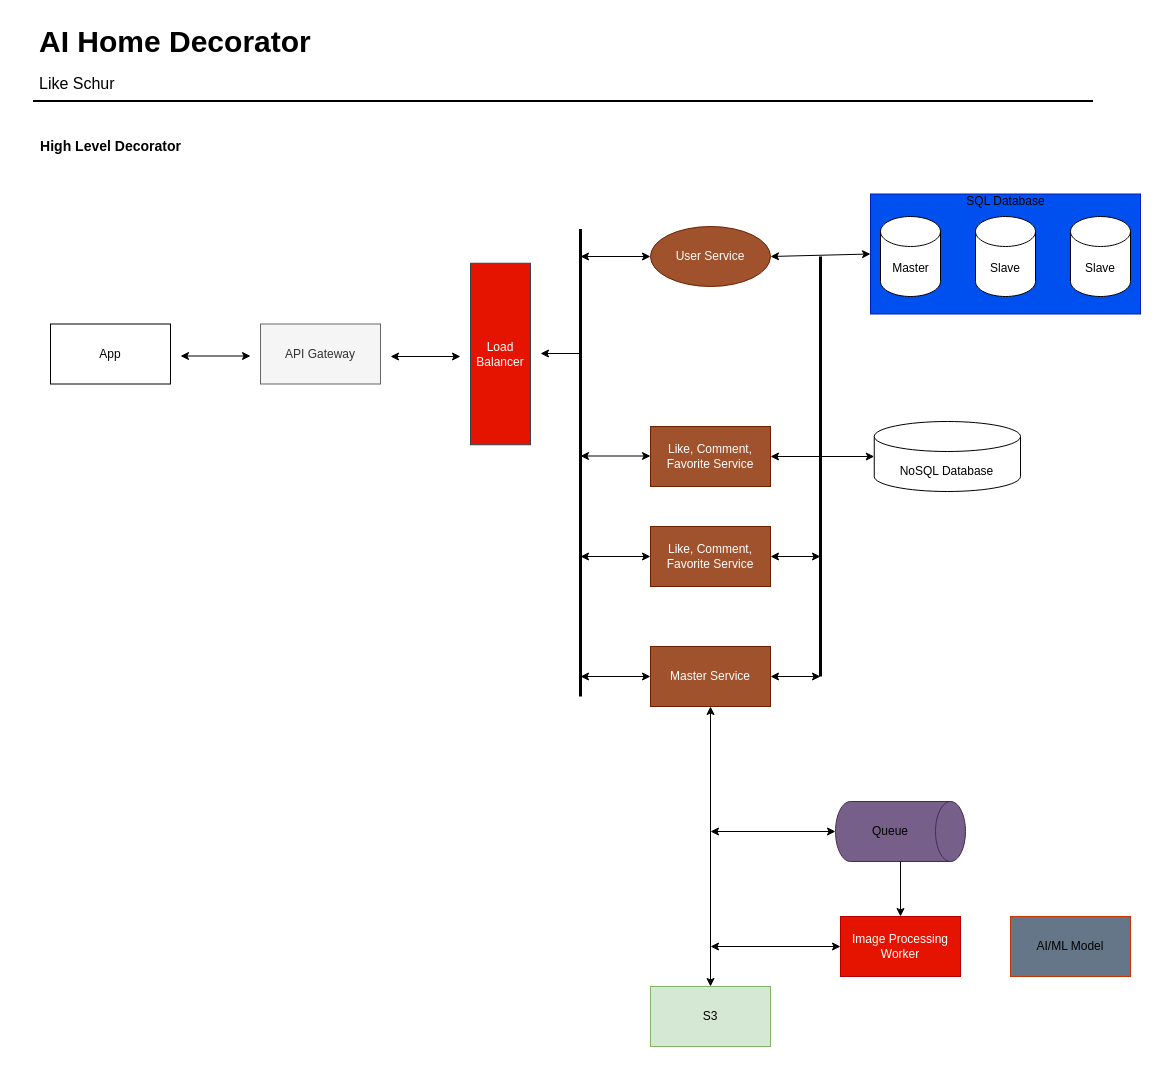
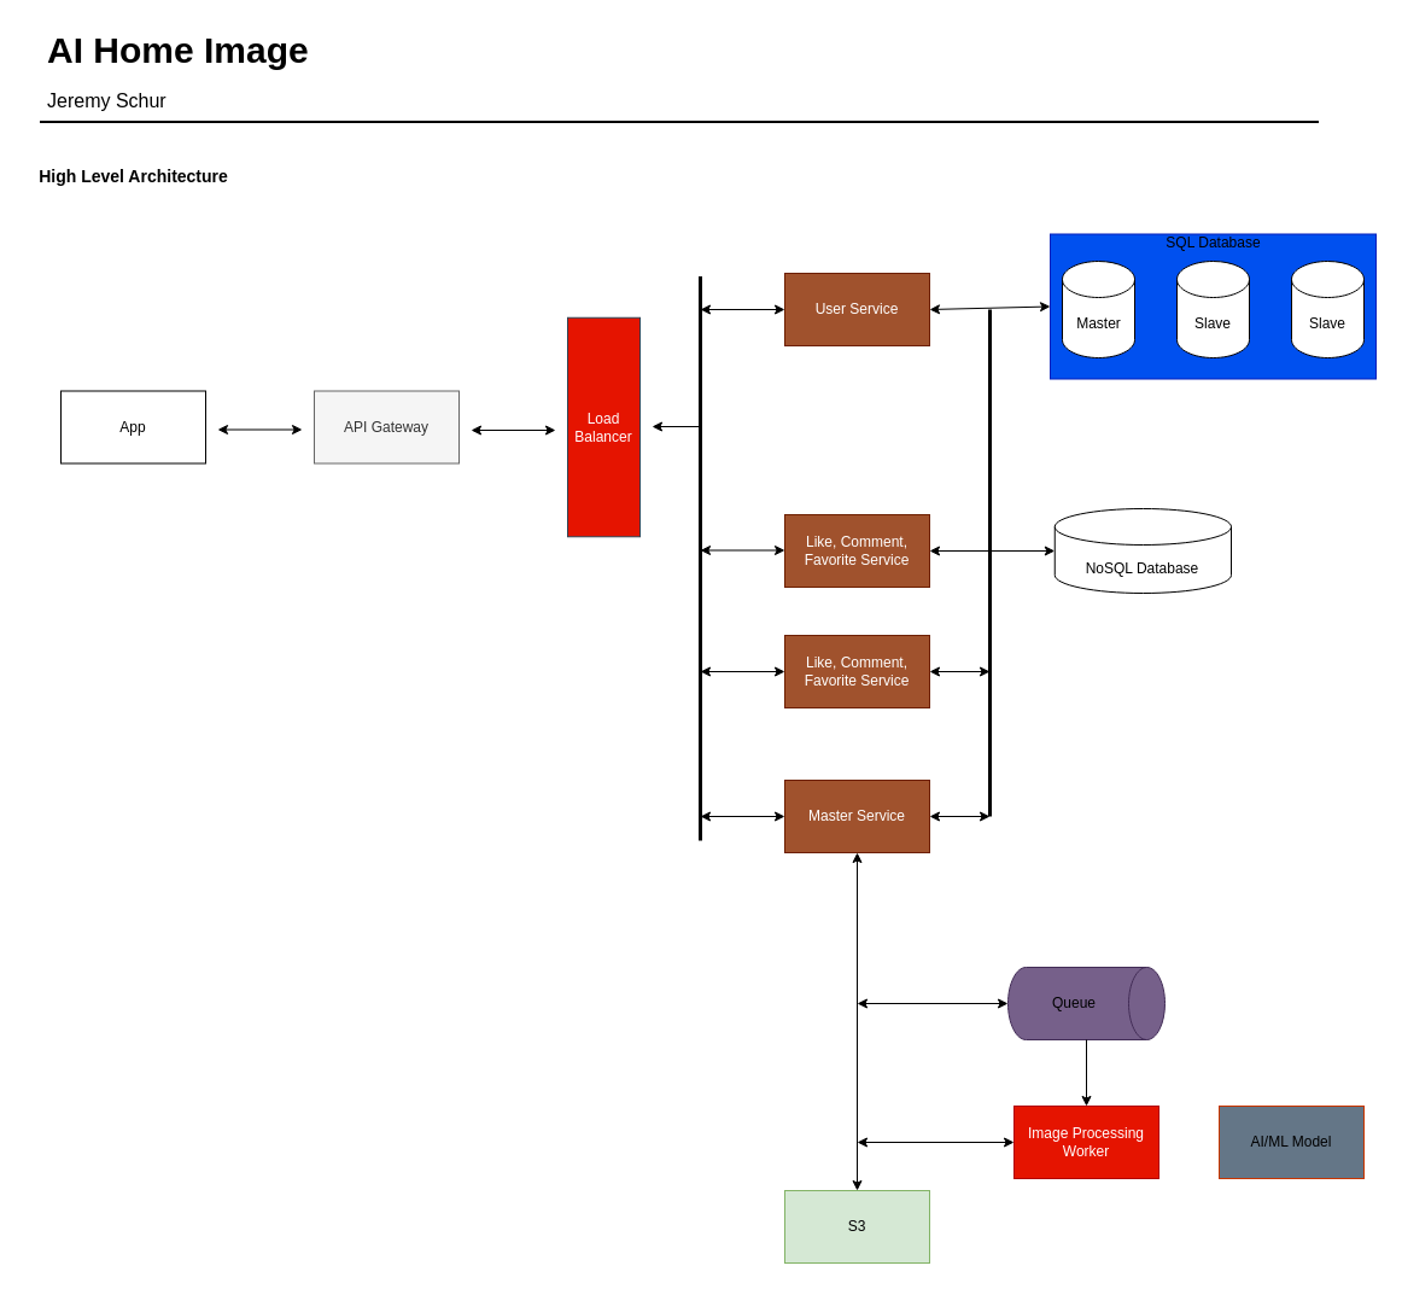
  <mxCell id="0" />
  <mxCell id="1" parent="0" />
- <mxCell id="2" value="AI Home Decorator" style="text;html=1;resizable=0;points=[];autosize=1;align=left;verticalAlign=top;spacingTop=-4;fontSize=30;fontStyle=1" parent="1" vertex="1"><mxGeometry x="36.5" y="20.5" width="280" height="40" as="geometry" /></mxCell>
- <mxCell id="3" value="Like Schur" style="text;html=1;resizable=0;points=[];autosize=1;align=left;verticalAlign=top;spacingTop=-4;fontSize=16;" parent="1" vertex="1"><mxGeometry x="36.5" y="70.5" width="120" height="30" as="geometry" /></mxCell>
+ <mxCell id="2" value="AI Home Image" style="text;html=1;resizable=0;points=[];autosize=1;align=left;verticalAlign=top;spacingTop=-4;fontSize=30;fontStyle=1" parent="1" vertex="1"><mxGeometry x="36.5" y="20.5" width="280" height="40" as="geometry" /></mxCell>
+ <mxCell id="3" value="Jeremy Schur" style="text;html=1;resizable=0;points=[];autosize=1;align=left;verticalAlign=top;spacingTop=-4;fontSize=16;" parent="1" vertex="1"><mxGeometry x="36.5" y="70.5" width="120" height="30" as="geometry" /></mxCell>
  <mxCell id="4" value="" style="line;strokeWidth=2;html=1;fontSize=14;" parent="1" vertex="1"><mxGeometry x="32.5" y="95.5" width="1060" height="10" as="geometry" /></mxCell>
  <mxCell id="5" value="App" style="rounded=0;whiteSpace=wrap;html=1;" vertex="1" parent="1"><mxGeometry x="50" y="323.5" width="120" height="60" as="geometry" /></mxCell>
  <mxCell id="6" value="" style="endArrow=classic;startArrow=classic;html=1;rounded=0;" edge="1" parent="1"><mxGeometry width="50" height="50" relative="1" as="geometry"><mxPoint x="180" y="355.5" as="sourcePoint" /><mxPoint x="250" y="355.5" as="targetPoint" /></mxGeometry></mxCell>
- <mxCell id="7" value="&lt;b&gt;&lt;font style=&quot;font-size: 14px;&quot;&gt;High Level Decorator&lt;/font&gt;&lt;/b&gt;" style="text;html=1;align=center;verticalAlign=middle;resizable=0;points=[];autosize=1;strokeColor=none;fillColor=none;" vertex="1" parent="1"><mxGeometry x="20" y="130.5" width="180" height="30" as="geometry" /></mxCell>
+ <mxCell id="7" value="&lt;b&gt;&lt;font style=&quot;font-size: 14px;&quot;&gt;High Level Architecture&lt;/font&gt;&lt;/b&gt;" style="text;html=1;align=center;verticalAlign=middle;resizable=0;points=[];autosize=1;strokeColor=none;fillColor=none;" vertex="1" parent="1"><mxGeometry x="20" y="130.5" width="180" height="30" as="geometry" /></mxCell>
  <mxCell id="8" value="API Gateway" style="rounded=0;whiteSpace=wrap;html=1;fillColor=#f5f5f5;fontColor=#333333;strokeColor=#666666;" vertex="1" parent="1"><mxGeometry x="260" y="323.5" width="120" height="60" as="geometry" /></mxCell>
  <mxCell id="9" value="" style="endArrow=classic;startArrow=classic;html=1;rounded=0;" edge="1" parent="1"><mxGeometry width="50" height="50" relative="1" as="geometry"><mxPoint x="390" y="356" as="sourcePoint" /><mxPoint x="460" y="356" as="targetPoint" /></mxGeometry></mxCell>
  <mxCell id="10" value="Load Balancer" style="rounded=0;whiteSpace=wrap;html=1;fillColor=#e51400;fontColor=#ffffff;strokeColor=#314354;" vertex="1" parent="1"><mxGeometry x="470" y="262.75" width="60" height="181.5" as="geometry" /></mxCell>
  <mxCell id="11" value="" style="endArrow=classic;html=1;rounded=0;" edge="1" parent="1"><mxGeometry width="50" height="50" relative="1" as="geometry"><mxPoint x="580" y="353" as="sourcePoint" /><mxPoint x="540" y="353" as="targetPoint" /></mxGeometry></mxCell>
  <mxCell id="12" value="" style="endArrow=none;html=1;rounded=0;curved=0;strokeWidth=3;" edge="1" parent="1"><mxGeometry width="50" height="50" relative="1" as="geometry"><mxPoint x="580" y="696" as="sourcePoint" /><mxPoint x="580" y="228.5" as="targetPoint" /></mxGeometry></mxCell>
- <mxCell id="13" value="User Service" style="ellipse;whiteSpace=wrap;html=1;fillColor=#a0522d;fontColor=#ffffff;strokeColor=#6D1F00;" vertex="1" parent="1"><mxGeometry x="650" y="226" width="120" height="60" as="geometry" /></mxCell>
+ <mxCell id="13" value="User Service" style="rounded=0;whiteSpace=wrap;html=1;fillColor=#a0522d;fontColor=#ffffff;strokeColor=#6D1F00;" vertex="1" parent="1"><mxGeometry x="650" y="226" width="120" height="60" as="geometry" /></mxCell>
  <mxCell id="14" value="" style="rounded=0;whiteSpace=wrap;html=1;fillColor=#0050ef;strokeColor=#001DBC;fontColor=#ffffff;" vertex="1" parent="1"><mxGeometry x="870" y="193.5" width="270" height="120" as="geometry" /></mxCell>
  <mxCell id="15" value="" style="shape=cylinder3;whiteSpace=wrap;html=1;boundedLbl=1;backgroundOutline=1;size=15;fillColor=light-dark(#FFFFFF,#FFFFFF);strokeColor=light-dark(#000000,#000000);" vertex="1" parent="1"><mxGeometry x="880" y="216" width="60" height="80" as="geometry" /></mxCell>
  <mxCell id="16" value="&lt;font style=&quot;color: light-dark(rgb(0, 0, 0), rgb(0, 0, 0));&quot;&gt;SQL Database&lt;/font&gt;" style="text;html=1;align=center;verticalAlign=middle;whiteSpace=wrap;rounded=0;" vertex="1" parent="1"><mxGeometry x="962.5" y="186" width="85" height="30" as="geometry" /></mxCell>
  <mxCell id="17" value="" style="shape=cylinder3;whiteSpace=wrap;html=1;boundedLbl=1;backgroundOutline=1;size=15;fillColor=light-dark(#FFFFFF,#FFFFFF);strokeColor=light-dark(#000000,#000000);" vertex="1" parent="1"><mxGeometry x="975" y="216" width="60" height="80" as="geometry" /></mxCell>
  <mxCell id="18" value="" style="shape=cylinder3;whiteSpace=wrap;html=1;boundedLbl=1;backgroundOutline=1;size=15;fillColor=light-dark(#FFFFFF,#FFFFFF);strokeColor=light-dark(#000000,#000000);" vertex="1" parent="1"><mxGeometry x="1070" y="216" width="60" height="80" as="geometry" /></mxCell>
  <mxCell id="19" value="&lt;font style=&quot;color: light-dark(rgb(0, 0, 0), rgb(0, 0, 0));&quot;&gt;Slave&lt;/font&gt;" style="text;html=1;align=center;verticalAlign=middle;whiteSpace=wrap;rounded=0;" vertex="1" parent="1"><mxGeometry x="1080" y="252.75" width="40" height="30" as="geometry" /></mxCell>
  <mxCell id="20" value="&lt;font style=&quot;color: light-dark(rgb(0, 0, 0), rgb(0, 0, 0));&quot;&gt;Slave&lt;/font&gt;" style="text;html=1;align=center;verticalAlign=middle;whiteSpace=wrap;rounded=0;" vertex="1" parent="1"><mxGeometry x="981.25" y="252.75" width="47.5" height="30" as="geometry" /></mxCell>
  <mxCell id="21" value="&lt;font style=&quot;color: light-dark(rgb(0, 0, 0), rgb(0, 0, 0));&quot;&gt;Master&lt;/font&gt;" style="text;html=1;align=center;verticalAlign=middle;whiteSpace=wrap;rounded=0;" vertex="1" parent="1"><mxGeometry x="883.75" y="252.75" width="52.5" height="30" as="geometry" /></mxCell>
  <mxCell id="22" value="Like, Comment, Favorite Service" style="rounded=0;whiteSpace=wrap;html=1;fillColor=#a0522d;fontColor=#ffffff;strokeColor=#6D1F00;" vertex="1" parent="1"><mxGeometry x="650" y="426" width="120" height="60" as="geometry" /></mxCell>
  <mxCell id="23" value="" style="shape=cylinder3;whiteSpace=wrap;html=1;boundedLbl=1;backgroundOutline=1;size=15;" vertex="1" parent="1"><mxGeometry x="873.75" y="421" width="146.25" height="70" as="geometry" /></mxCell>
  <mxCell id="24" value="" style="endArrow=none;html=1;rounded=0;strokeWidth=3;" edge="1" parent="1"><mxGeometry width="50" height="50" relative="1" as="geometry"><mxPoint x="820" y="676" as="sourcePoint" /><mxPoint x="820" y="256" as="targetPoint" /></mxGeometry></mxCell>
  <mxCell id="25" value="" style="endArrow=classic;startArrow=classic;html=1;rounded=0;entryX=0;entryY=0.5;entryDx=0;entryDy=0;" edge="1" parent="1" target="13"><mxGeometry width="50" height="50" relative="1" as="geometry"><mxPoint x="580" y="256" as="sourcePoint" /><mxPoint x="640" y="262.25" as="targetPoint" /></mxGeometry></mxCell>
  <mxCell id="26" value="" style="endArrow=classic;startArrow=classic;html=1;rounded=0;entryX=0;entryY=0.5;entryDx=0;entryDy=0;" edge="1" parent="1"><mxGeometry width="50" height="50" relative="1" as="geometry"><mxPoint x="580" y="455.5" as="sourcePoint" /><mxPoint x="650" y="455.5" as="targetPoint" /></mxGeometry></mxCell>
  <mxCell id="27" value="" style="endArrow=classic;startArrow=classic;html=1;rounded=0;exitX=1;exitY=0.5;exitDx=0;exitDy=0;entryX=0;entryY=0.5;entryDx=0;entryDy=0;entryPerimeter=0;" edge="1" parent="1" source="22" target="23"><mxGeometry width="50" height="50" relative="1" as="geometry"><mxPoint x="790" y="460.5" as="sourcePoint" /><mxPoint x="850" y="460.5" as="targetPoint" /></mxGeometry></mxCell>
  <mxCell id="28" value="" style="endArrow=classic;startArrow=classic;html=1;rounded=0;entryX=0;entryY=0.5;entryDx=0;entryDy=0;exitX=1;exitY=0.5;exitDx=0;exitDy=0;" edge="1" parent="1" source="13" target="14"><mxGeometry width="50" height="50" relative="1" as="geometry"><mxPoint x="790" y="246" as="sourcePoint" /><mxPoint x="870" y="255.5" as="targetPoint" /></mxGeometry></mxCell>
  <mxCell id="29" value="NoSQL Database" style="text;html=1;align=center;verticalAlign=middle;whiteSpace=wrap;rounded=0;" vertex="1" parent="1"><mxGeometry x="893.38" y="456" width="107" height="30" as="geometry" /></mxCell>
  <mxCell id="30" value="Like, Comment, Favorite Service" style="rounded=0;whiteSpace=wrap;html=1;fillColor=#a0522d;fontColor=#ffffff;strokeColor=#6D1F00;" vertex="1" parent="1"><mxGeometry x="650" y="526" width="120" height="60" as="geometry" /></mxCell>
  <mxCell id="31" value="" style="endArrow=classic;startArrow=classic;html=1;rounded=0;entryX=0;entryY=0.5;entryDx=0;entryDy=0;" edge="1" parent="1" target="30"><mxGeometry width="50" height="50" relative="1" as="geometry"><mxPoint x="580" y="556" as="sourcePoint" /><mxPoint x="490" y="566" as="targetPoint" /></mxGeometry></mxCell>
  <mxCell id="32" value="" style="endArrow=classic;startArrow=classic;html=1;rounded=0;exitX=1;exitY=0.5;exitDx=0;exitDy=0;" edge="1" parent="1" source="30"><mxGeometry width="50" height="50" relative="1" as="geometry"><mxPoint x="920" y="606" as="sourcePoint" /><mxPoint x="820" y="556" as="targetPoint" /></mxGeometry></mxCell>
  <mxCell id="33" value="Master Service" style="rounded=0;whiteSpace=wrap;html=1;fillColor=#a0522d;fontColor=#ffffff;strokeColor=#6D1F00;" vertex="1" parent="1"><mxGeometry x="650" y="646" width="120" height="60" as="geometry" /></mxCell>
  <mxCell id="34" value="" style="endArrow=classic;startArrow=classic;html=1;rounded=0;exitX=1;exitY=0.5;exitDx=0;exitDy=0;" edge="1" parent="1" source="33"><mxGeometry width="50" height="50" relative="1" as="geometry"><mxPoint x="900" y="686" as="sourcePoint" /><mxPoint x="820" y="676" as="targetPoint" /></mxGeometry></mxCell>
  <mxCell id="35" value="" style="endArrow=classic;startArrow=classic;html=1;rounded=0;entryX=0;entryY=0.5;entryDx=0;entryDy=0;" edge="1" parent="1" target="33"><mxGeometry width="50" height="50" relative="1" as="geometry"><mxPoint x="580" y="676" as="sourcePoint" /><mxPoint x="500" y="666" as="targetPoint" /></mxGeometry></mxCell>
  <mxCell id="36" value="" style="endArrow=classic;startArrow=classic;html=1;rounded=0;entryX=0.5;entryY=1;entryDx=0;entryDy=0;" edge="1" parent="1" target="33"><mxGeometry width="50" height="50" relative="1" as="geometry"><mxPoint x="710" y="986" as="sourcePoint" /><mxPoint x="720" y="726" as="targetPoint" /></mxGeometry></mxCell>
  <mxCell id="37" value="S3" style="rounded=0;whiteSpace=wrap;html=1;fillColor=#d5e8d4;strokeColor=#82b366;" vertex="1" parent="1"><mxGeometry x="650" y="986" width="120" height="60" as="geometry" /></mxCell>
  <mxCell id="38" value="" style="shape=cylinder3;whiteSpace=wrap;html=1;boundedLbl=1;backgroundOutline=1;size=15;rotation=90;fillColor=#76608a;fontColor=#ffffff;strokeColor=#432D57;" vertex="1" parent="1"><mxGeometry x="870" y="766" width="60" height="130" as="geometry" /></mxCell>
  <mxCell id="39" value="&lt;font style=&quot;color: light-dark(rgb(0, 0, 0), rgb(0, 0, 0));&quot;&gt;Queue&lt;/font&gt;" style="text;html=1;align=center;verticalAlign=middle;whiteSpace=wrap;rounded=0;" vertex="1" parent="1"><mxGeometry x="860" y="816" width="60" height="30" as="geometry" /></mxCell>
  <mxCell id="40" value="" style="endArrow=classic;startArrow=classic;html=1;rounded=0;entryX=0.5;entryY=1;entryDx=0;entryDy=0;entryPerimeter=0;" edge="1" parent="1" target="38"><mxGeometry width="50" height="50" relative="1" as="geometry"><mxPoint x="710" y="831" as="sourcePoint" /><mxPoint x="560" y="796" as="targetPoint" /></mxGeometry></mxCell>
  <mxCell id="41" value="" style="endArrow=classic;html=1;rounded=0;exitX=1;exitY=0.5;exitDx=0;exitDy=0;exitPerimeter=0;" edge="1" parent="1" source="38"><mxGeometry width="50" height="50" relative="1" as="geometry"><mxPoint x="920" y="936" as="sourcePoint" /><mxPoint x="900" y="916" as="targetPoint" /></mxGeometry></mxCell>
  <mxCell id="42" value="Image Processing Worker" style="rounded=0;whiteSpace=wrap;html=1;fillColor=#e51400;fontColor=#ffffff;strokeColor=#B20000;" vertex="1" parent="1"><mxGeometry x="840" y="916" width="120" height="60" as="geometry" /></mxCell>
  <mxCell id="43" value="AI/ML Model" style="rounded=0;whiteSpace=wrap;html=1;fillColor=#647687;fontColor=#000000;strokeColor=#C73500;" vertex="1" parent="1"><mxGeometry x="1010" y="916" width="120" height="60" as="geometry" /></mxCell>
  <mxCell id="44" value="" style="endArrow=classic;startArrow=classic;html=1;rounded=0;entryX=0;entryY=0.5;entryDx=0;entryDy=0;" edge="1" parent="1" target="42"><mxGeometry width="50" height="50" relative="1" as="geometry"><mxPoint x="710" y="946" as="sourcePoint" /><mxPoint x="590" y="896" as="targetPoint" /></mxGeometry></mxCell>
